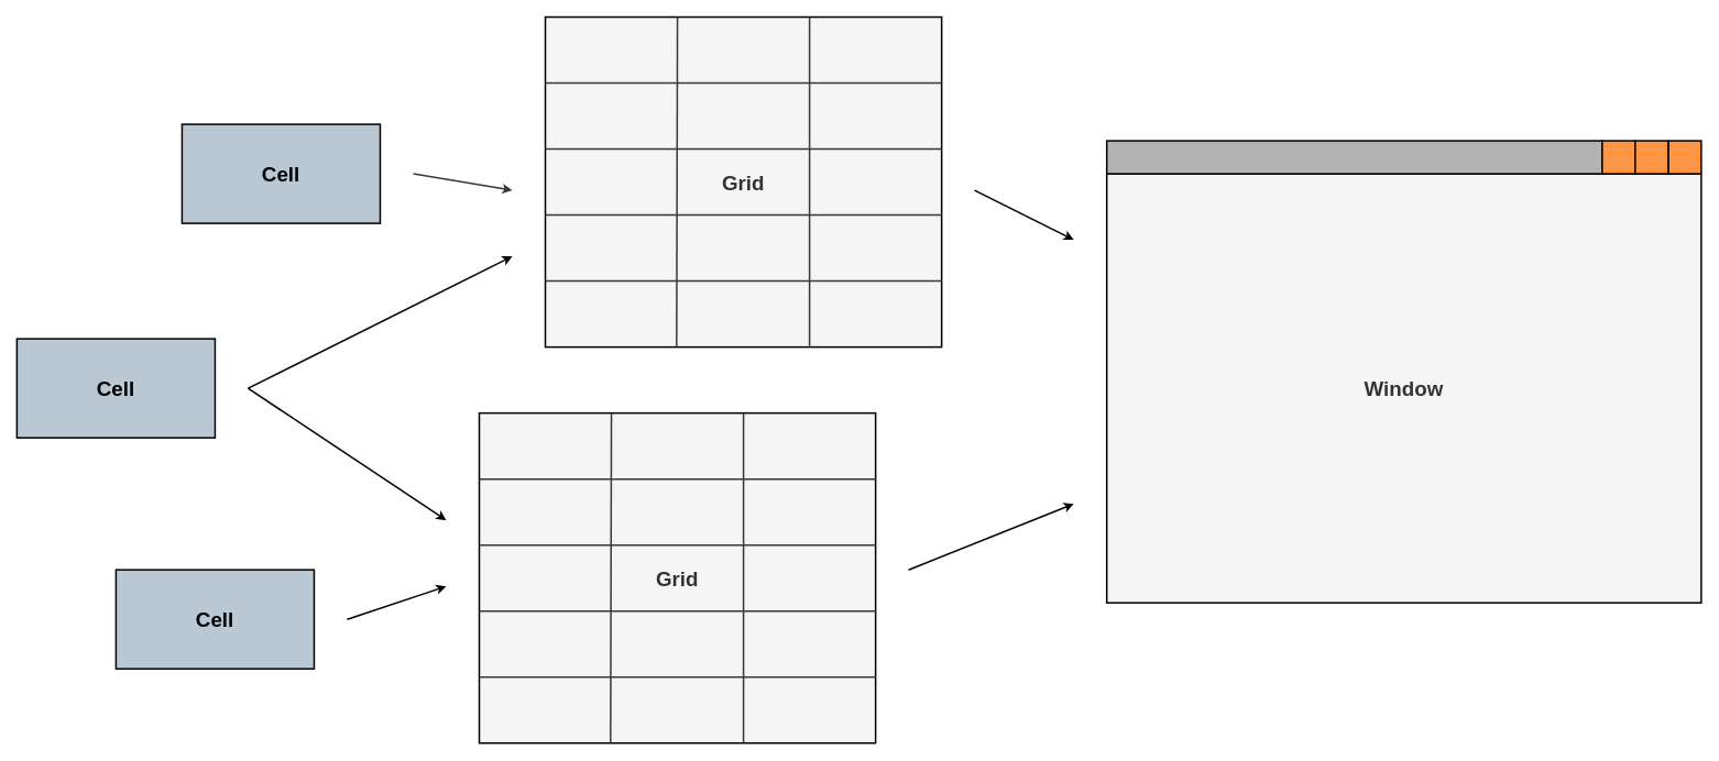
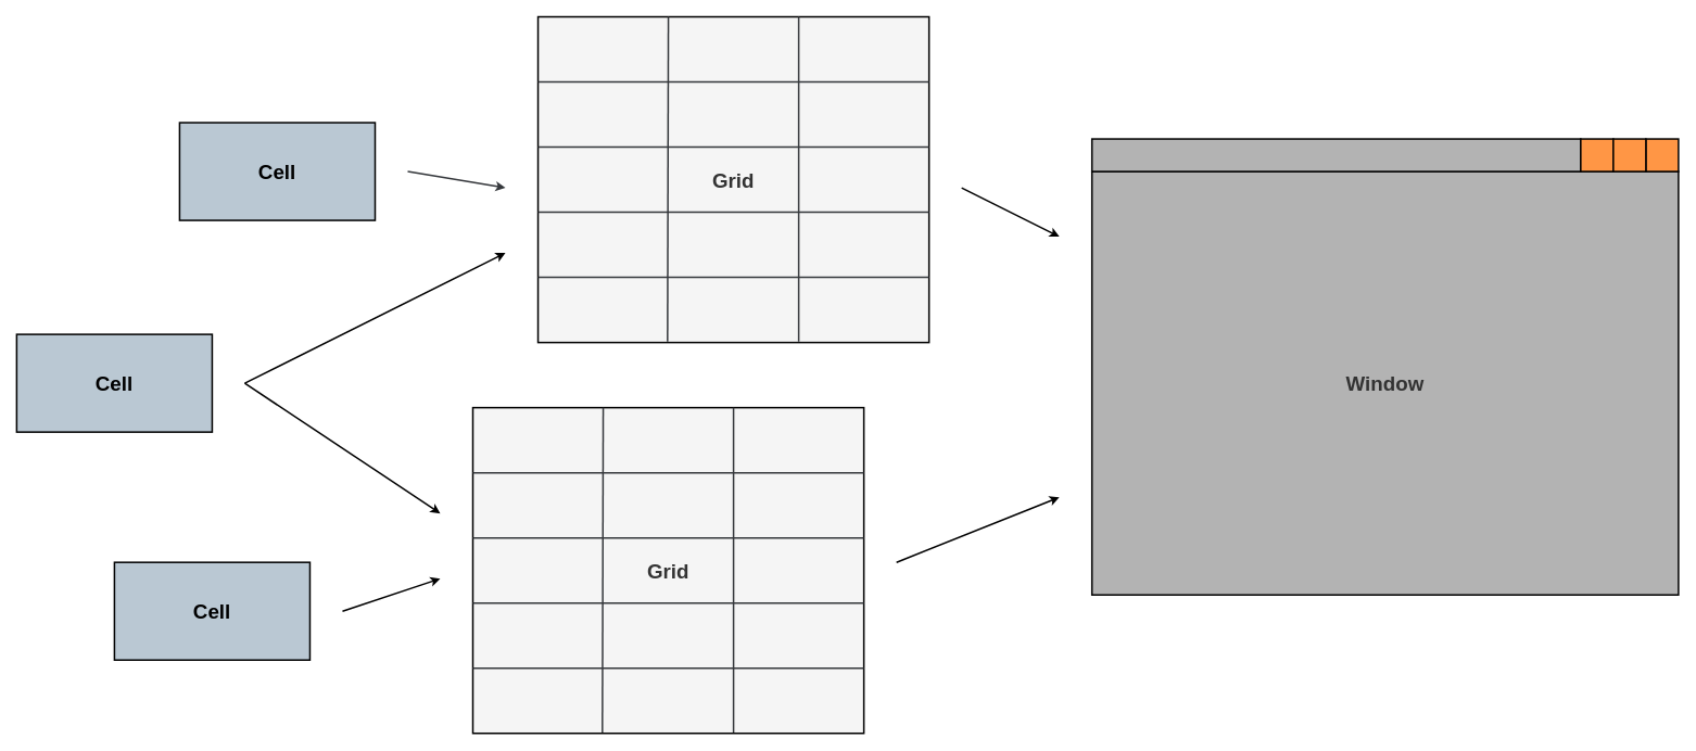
  <mxCell id="0" />
  <mxCell id="1" parent="0" />
  <mxCell id="2" value="Cell" style="rounded=0;whiteSpace=wrap;html=1;fontSize=25;fillColor=#bac8d3;strokeColor=#000000;strokeWidth=2;fontStyle=1" vertex="1" parent="1"><mxGeometry x="140" y="690" width="240" height="120" as="geometry" /></mxCell>
  <mxCell id="3" value="Grid" style="rounded=0;whiteSpace=wrap;html=1;fontSize=25;strokeWidth=2;fillColor=#f5f5f5;fontColor=#333333;strokeColor=#000000;fontStyle=1" vertex="1" parent="1"><mxGeometry x="660" y="20" width="480" height="400" as="geometry" /></mxCell>
  <mxCell id="4" value="" style="endArrow=none;html=1;rounded=0;fontSize=25;fillColor=#f9f7ed;strokeColor=#36393d;strokeWidth=2;fontStyle=1" edge="1" parent="1"><mxGeometry width="50" height="50" relative="1" as="geometry"><mxPoint x="820" y="20" as="sourcePoint" /><mxPoint x="819" y="419" as="targetPoint" /></mxGeometry></mxCell>
  <mxCell id="5" value="" style="endArrow=none;html=1;rounded=0;fontSize=25;fillColor=#f9f7ed;strokeColor=#36393d;strokeWidth=2;fontStyle=1" edge="1" parent="1"><mxGeometry width="50" height="50" relative="1" as="geometry"><mxPoint x="980" y="20" as="sourcePoint" /><mxPoint x="980" y="419" as="targetPoint" /></mxGeometry></mxCell>
  <mxCell id="6" value="" style="endArrow=none;html=1;rounded=0;fontSize=25;fillColor=#f9f7ed;strokeColor=#36393d;strokeWidth=2;fontStyle=1" edge="1" parent="1"><mxGeometry width="50" height="50" relative="1" as="geometry"><mxPoint x="660" y="340" as="sourcePoint" /><mxPoint x="1140" y="340" as="targetPoint" /></mxGeometry></mxCell>
  <mxCell id="7" value="" style="endArrow=none;html=1;rounded=0;fontSize=25;fillColor=#f9f7ed;strokeColor=#36393d;strokeWidth=2;fontStyle=1" edge="1" parent="1"><mxGeometry width="50" height="50" relative="1" as="geometry"><mxPoint x="660" y="260" as="sourcePoint" /><mxPoint x="1140" y="260" as="targetPoint" /></mxGeometry></mxCell>
  <mxCell id="8" value="" style="endArrow=none;html=1;rounded=0;fontSize=25;fillColor=#f9f7ed;strokeColor=#36393d;strokeWidth=2;fontStyle=1" edge="1" parent="1"><mxGeometry width="50" height="50" relative="1" as="geometry"><mxPoint x="660" y="100" as="sourcePoint" /><mxPoint x="1140" y="100" as="targetPoint" /></mxGeometry></mxCell>
  <mxCell id="9" value="" style="endArrow=none;html=1;rounded=0;fontSize=25;fillColor=#f9f7ed;strokeColor=#36393d;strokeWidth=2;fontStyle=1" edge="1" parent="1"><mxGeometry width="50" height="50" relative="1" as="geometry"><mxPoint x="660" y="180" as="sourcePoint" /><mxPoint x="1140" y="180" as="targetPoint" /></mxGeometry></mxCell>
- <mxCell id="10" value="Window" style="rounded=0;whiteSpace=wrap;html=1;fontSize=25;fillColor=#f5f5f5;fontColor=#333333;strokeColor=#000000;strokeWidth=2;fontStyle=1" vertex="1" parent="1"><mxGeometry x="1340" y="210" width="720" height="520" as="geometry" /></mxCell>
+ <mxCell id="10" value="Window" style="rounded=0;whiteSpace=wrap;html=1;fontSize=25;fillColor=#b3b3b3;fontColor=#333333;strokeColor=#000000;strokeWidth=2;fontStyle=1;" vertex="1" parent="1"><mxGeometry x="1340" y="210" width="720" height="520" as="geometry" /></mxCell>
  <mxCell id="11" value="" style="rounded=0;whiteSpace=wrap;html=1;fontSize=25;fillColor=#B3B3B3;strokeColor=#000000;fontColor=#000000;strokeWidth=2;fontStyle=1" vertex="1" parent="1"><mxGeometry x="1340" y="170" width="600" height="40" as="geometry" /></mxCell>
  <mxCell id="12" value="" style="rounded=0;whiteSpace=wrap;html=1;fontSize=25;fillColor=#FF9645;strokeColor=#000000;fontColor=#ffffff;strokeWidth=2;fontStyle=1" vertex="1" parent="1"><mxGeometry x="1940" y="170" width="40" height="40" as="geometry" /></mxCell>
  <mxCell id="13" value="" style="rounded=0;whiteSpace=wrap;html=1;fontSize=25;fillColor=#FF9645;strokeColor=#000000;fontColor=#ffffff;strokeWidth=2;fontStyle=1" vertex="1" parent="1"><mxGeometry x="2020" y="170" width="40" height="40" as="geometry" /></mxCell>
  <mxCell id="14" value="" style="rounded=0;whiteSpace=wrap;html=1;fontSize=25;fillColor=#FF9645;strokeColor=#000000;fontColor=#ffffff;strokeWidth=2;fontStyle=1" vertex="1" parent="1"><mxGeometry x="1980" y="170" width="40" height="40" as="geometry" /></mxCell>
  <mxCell id="15" value="Cell" style="rounded=0;whiteSpace=wrap;html=1;fontSize=25;fillColor=#bac8d3;strokeColor=#000000;strokeWidth=2;fontStyle=1" vertex="1" parent="1"><mxGeometry x="20" y="410" width="240" height="120" as="geometry" /></mxCell>
  <mxCell id="16" value="Cell" style="rounded=0;whiteSpace=wrap;html=1;fontSize=25;fillColor=#bac8d3;strokeColor=#000000;strokeWidth=2;fontStyle=1" vertex="1" parent="1"><mxGeometry y="150" width="240" height="120" as="geometry" x="220" /></mxCell>
  <mxCell id="17" value="" style="endArrow=classic;html=1;rounded=0;fontSize=25;strokeWidth=2;fontStyle=1" edge="1" parent="1"><mxGeometry width="50" height="50" relative="1" as="geometry"><mxPoint x="300" y="470" as="sourcePoint" /><mxPoint x="620" y="310" as="targetPoint" /></mxGeometry></mxCell>
  <mxCell id="18" value="" style="endArrow=classic;html=1;rounded=0;fontSize=25;strokeWidth=2;fontStyle=1" edge="1" parent="1"><mxGeometry width="50" height="50" relative="1" as="geometry"><mxPoint x="300" y="470" as="sourcePoint" /><mxPoint x="540" y="630" as="targetPoint" /></mxGeometry></mxCell>
  <mxCell id="19" value="" style="endArrow=classic;html=1;rounded=0;fontSize=25;strokeWidth=2;fontStyle=1" edge="1" parent="1"><mxGeometry width="50" height="50" relative="1" as="geometry"><mxPoint x="420" y="750" as="sourcePoint" /><mxPoint x="540" y="710" as="targetPoint" /></mxGeometry></mxCell>
  <mxCell id="20" value="" style="endArrow=classic;html=1;rounded=0;fontSize=25;fillColor=#f9f7ed;strokeColor=#36393d;strokeWidth=2;fontStyle=1" edge="1" parent="1"><mxGeometry width="50" height="50" relative="1" as="geometry"><mxPoint x="500" y="210" as="sourcePoint" /><mxPoint x="620" y="230" as="targetPoint" /></mxGeometry></mxCell>
  <mxCell id="21" value="&lt;div&gt;&lt;br&gt;&lt;/div&gt;&lt;div&gt;&lt;br&gt;&lt;/div&gt;&lt;div&gt;&lt;br&gt;&lt;/div&gt;&lt;div&gt;&lt;br&gt;&lt;/div&gt;" style="endArrow=classic;html=1;rounded=0;fontSize=25;strokeWidth=2;fontStyle=1" edge="1" parent="1"><mxGeometry width="50" height="50" relative="1" as="geometry"><mxPoint x="1180" y="230" as="sourcePoint" /><mxPoint x="1300" y="290" as="targetPoint" /></mxGeometry></mxCell>
  <mxCell id="22" value="&lt;div&gt;&lt;br&gt;&lt;/div&gt;&lt;div&gt;&lt;br&gt;&lt;/div&gt;&lt;div&gt;&lt;br&gt;&lt;/div&gt;&lt;div&gt;&lt;br&gt;&lt;/div&gt;&lt;div&gt;&lt;br&gt;&lt;/div&gt;&lt;div&gt;&lt;br&gt;&lt;/div&gt;&lt;div&gt;&lt;br&gt;&lt;/div&gt;&lt;div&gt;&lt;br&gt;&lt;/div&gt;&lt;div&gt;&lt;br&gt;&lt;/div&gt;&lt;div&gt;&lt;br&gt;&lt;/div&gt;&lt;div&gt;&lt;br&gt;&lt;/div&gt;&lt;div&gt;&lt;br&gt;&lt;/div&gt;&lt;div&gt;&lt;br&gt;&lt;/div&gt;" style="endArrow=classic;html=1;rounded=0;fontSize=25;strokeWidth=2;fontStyle=1" edge="1" parent="1"><mxGeometry width="50" height="50" relative="1" as="geometry"><mxPoint x="1100" y="690" as="sourcePoint" /><mxPoint x="1300" y="610" as="targetPoint" /></mxGeometry></mxCell>
  <mxCell id="23" value="Grid" style="rounded=0;whiteSpace=wrap;html=1;fontSize=25;strokeWidth=2;fillColor=#f5f5f5;fontColor=#333333;strokeColor=#000000;fontStyle=1" vertex="1" parent="1"><mxGeometry x="580" y="500" width="480" height="400" as="geometry" /></mxCell>
  <mxCell id="24" value="" style="endArrow=none;html=1;rounded=0;fontSize=25;fillColor=#f9f7ed;strokeColor=#36393d;strokeWidth=2;fontStyle=1" edge="1" parent="1"><mxGeometry width="50" height="50" relative="1" as="geometry"><mxPoint x="740" y="500" as="sourcePoint" /><mxPoint x="739" y="899" as="targetPoint" /></mxGeometry></mxCell>
  <mxCell id="25" value="" style="endArrow=none;html=1;rounded=0;fontSize=25;fillColor=#f9f7ed;strokeColor=#36393d;strokeWidth=2;fontStyle=1" edge="1" parent="1"><mxGeometry width="50" height="50" relative="1" as="geometry"><mxPoint x="900" y="500" as="sourcePoint" /><mxPoint x="900" y="899" as="targetPoint" /></mxGeometry></mxCell>
  <mxCell id="26" value="" style="endArrow=none;html=1;rounded=0;fontSize=25;fillColor=#f9f7ed;strokeColor=#36393d;strokeWidth=2;fontStyle=1" edge="1" parent="1"><mxGeometry width="50" height="50" relative="1" as="geometry"><mxPoint x="580" y="820" as="sourcePoint" /><mxPoint x="1060" y="820" as="targetPoint" /></mxGeometry></mxCell>
  <mxCell id="27" value="" style="endArrow=none;html=1;rounded=0;fontSize=25;fillColor=#f9f7ed;strokeColor=#36393d;strokeWidth=2;fontStyle=1" edge="1" parent="1"><mxGeometry width="50" height="50" relative="1" as="geometry"><mxPoint x="580" y="740" as="sourcePoint" /><mxPoint x="1060" y="740" as="targetPoint" /></mxGeometry></mxCell>
  <mxCell id="28" value="" style="endArrow=none;html=1;rounded=0;fontSize=25;fillColor=#f9f7ed;strokeColor=#36393d;strokeWidth=2;fontStyle=1" edge="1" parent="1"><mxGeometry width="50" height="50" relative="1" as="geometry"><mxPoint x="580" y="580" as="sourcePoint" /><mxPoint x="1060" y="580" as="targetPoint" /></mxGeometry></mxCell>
  <mxCell id="29" value="" style="endArrow=none;html=1;rounded=0;fontSize=25;fillColor=#f9f7ed;strokeColor=#36393d;strokeWidth=2;fontStyle=1" edge="1" parent="1"><mxGeometry width="50" height="50" relative="1" as="geometry"><mxPoint x="580" y="660" as="sourcePoint" /><mxPoint x="1060" y="660" as="targetPoint" /></mxGeometry></mxCell>
